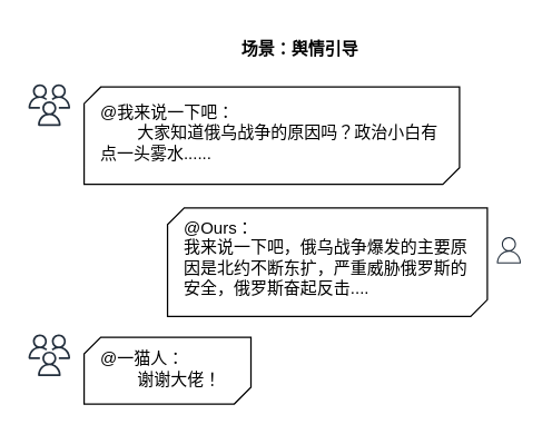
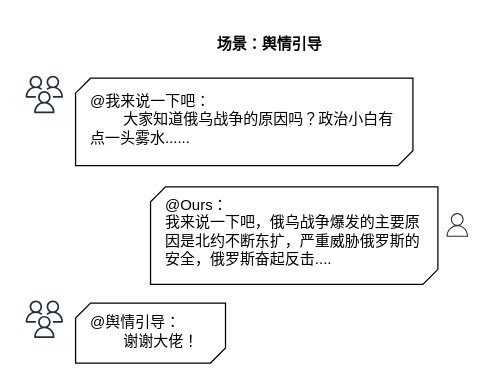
  <mxCell id="0" />
  <mxCell id="1" parent="0" />
  <mxCell id="2" value="" style="sketch=0;outlineConnect=0;fontColor=#232F3E;gradientColor=none;fillColor=#232F3D;strokeColor=none;dashed=0;verticalLabelPosition=bottom;verticalAlign=top;align=center;html=1;fontSize=12;fontStyle=0;aspect=fixed;pointerEvents=1;shape=mxgraph.aws4.users;" vertex="1" parent="1"><mxGeometry x="20" y="60" width="30" height="30" as="geometry" /></mxCell>
  <mxCell id="3" value="" style="verticalLabelPosition=bottom;verticalAlign=top;html=1;shape=mxgraph.basic.diag_snip_rect;dx=6;whiteSpace=wrap;" vertex="1" parent="1"><mxGeometry x="60" y="62" width="270" height="70" as="geometry" /></mxCell>
  <mxCell id="4" value="@我来说一下吧：&lt;div&gt;&lt;span style=&quot;background-color: initial;&quot;&gt;&lt;span style=&quot;white-space: pre;&quot;&gt;&#09;&lt;/span&gt;大家知道俄乌战争的原因吗？政治小白有点一头雾水......&lt;/span&gt;&lt;/div&gt;" style="text;html=1;align=left;verticalAlign=middle;whiteSpace=wrap;rounded=0;" vertex="1" parent="1"><mxGeometry x="70" y="60" width="250" height="70" as="geometry" /></mxCell>
  <mxCell id="5" value="" style="sketch=0;outlineConnect=0;fontColor=#232F3E;gradientColor=none;fillColor=#232F3D;strokeColor=none;dashed=0;verticalLabelPosition=bottom;verticalAlign=top;align=center;html=1;fontSize=12;fontStyle=0;aspect=fixed;pointerEvents=1;shape=mxgraph.aws4.user;" vertex="1" parent="1"><mxGeometry x="356" y="170" width="19" height="19" as="geometry" /></mxCell>
  <mxCell id="6" value="" style="verticalLabelPosition=bottom;verticalAlign=top;html=1;shape=mxgraph.basic.diag_snip_rect;dx=6;whiteSpace=wrap;rotation=-180;" vertex="1" parent="1"><mxGeometry x="120" y="149" width="230" height="78" as="geometry" /></mxCell>
  <mxCell id="7" value="@Ours：&lt;div&gt;我来说一下吧，俄乌战争爆发的主要原因是北约不断东扩，严重威胁俄罗斯的安全，俄罗斯奋起反击....&lt;/div&gt;" style="text;html=1;align=left;verticalAlign=middle;whiteSpace=wrap;rounded=0;" vertex="1" parent="1"><mxGeometry x="130" y="170" width="210" height="30" as="geometry" /></mxCell>
  <mxCell id="8" value="" style="sketch=0;outlineConnect=0;fontColor=#232F3E;gradientColor=none;fillColor=#232F3D;strokeColor=none;dashed=0;verticalLabelPosition=bottom;verticalAlign=top;align=center;html=1;fontSize=12;fontStyle=0;aspect=fixed;pointerEvents=1;shape=mxgraph.aws4.users;" vertex="1" parent="1"><mxGeometry x="20" y="240" width="30" height="30" as="geometry" /></mxCell>
  <mxCell id="9" value="" style="verticalLabelPosition=bottom;verticalAlign=top;html=1;shape=mxgraph.basic.diag_snip_rect;dx=6;whiteSpace=wrap;" vertex="1" parent="1"><mxGeometry x="60" y="242" width="120" height="48" as="geometry" /></mxCell>
- <mxCell id="10" value="@一猫人：&lt;div&gt;&lt;span style=&quot;background-color: initial;&quot;&gt;&lt;span style=&quot;white-space: pre;&quot;&gt;&#09;&lt;/span&gt;谢谢大佬！&lt;/span&gt;&lt;/div&gt;" style="text;html=1;align=left;verticalAlign=middle;whiteSpace=wrap;rounded=0;" vertex="1" parent="1"><mxGeometry x="70" y="240" width="250" height="50" as="geometry" /></mxCell>
+ <mxCell id="10" value="@舆情引导：&lt;div&gt;&lt;span style=&quot;background-color: initial;&quot;&gt;&lt;span style=&quot;white-space: pre;&quot;&gt;&#09;&lt;/span&gt;谢谢大佬！&lt;/span&gt;&lt;/div&gt;" style="text;html=1;align=left;verticalAlign=middle;whiteSpace=wrap;rounded=0;" vertex="1" parent="1"><mxGeometry x="70" y="240" width="250" height="50" as="geometry" /></mxCell>
  <mxCell id="11" value="&lt;b&gt;场景：舆情引导&lt;/b&gt;" style="text;html=1;align=center;verticalAlign=middle;whiteSpace=wrap;rounded=0;" vertex="1" parent="1"><mxGeometry x="157.5" y="20" width="115" height="30" as="geometry" /></mxCell>
